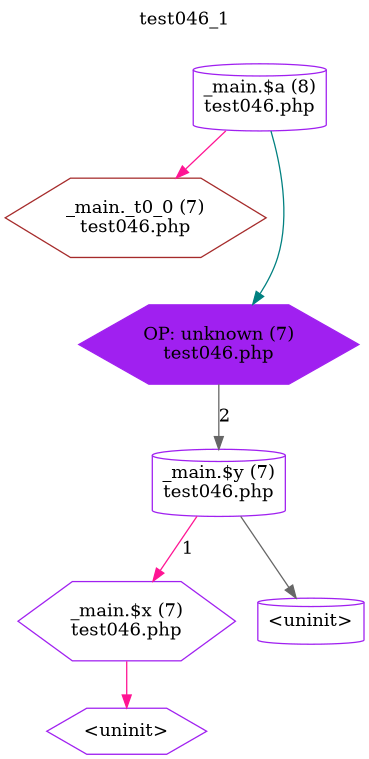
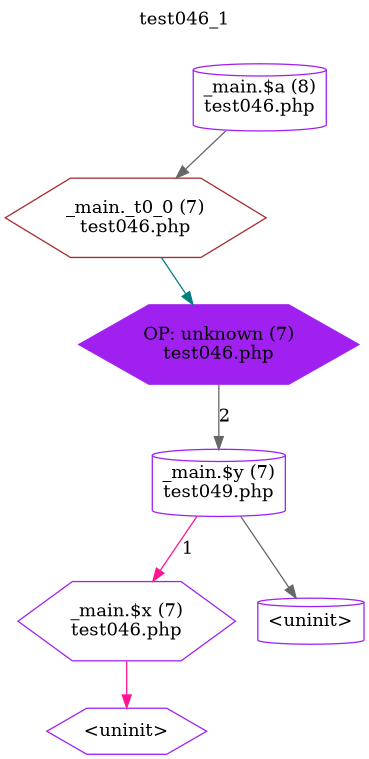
  digraph {
    fontname="DejaVu Serif"
    label=test046_1
    labelloc=t
    node [color=purple fontname="DejaVu Serif" shape=hexagon]
    edge [color=gray40 fontname="DejaVu Serif"]
    n1 [label="_main.$a (8)\ntest046.php" shape=cylinder]
    n2 [color=brown label="_main._t0_0 (7)\ntest046.php"]
    n3 [label="OP: unknown (7)\ntest046.php" style=filled]
-   n4 [label="_main.$y (7)\ntest046.php" shape=cylinder]
+   n4 [label="_main.$y (7)\ntest049.php" shape=cylinder]
    n5 [label="_main.$x (7)\ntest046.php"]
    n6 [label="<uninit>"]
    n7 [label="<uninit>" shape=cylinder]
-   n1 -> n2 [color=deeppink]
-   n1 -> n3 [color=teal]
+   n1 -> n2
+   n2 -> n3 [color=teal]
    n3 -> n4 [label=2]
    n4 -> n5 [color=deeppink label=1]
    n4 -> n7
    n5 -> n6 [color=deeppink]
  }
